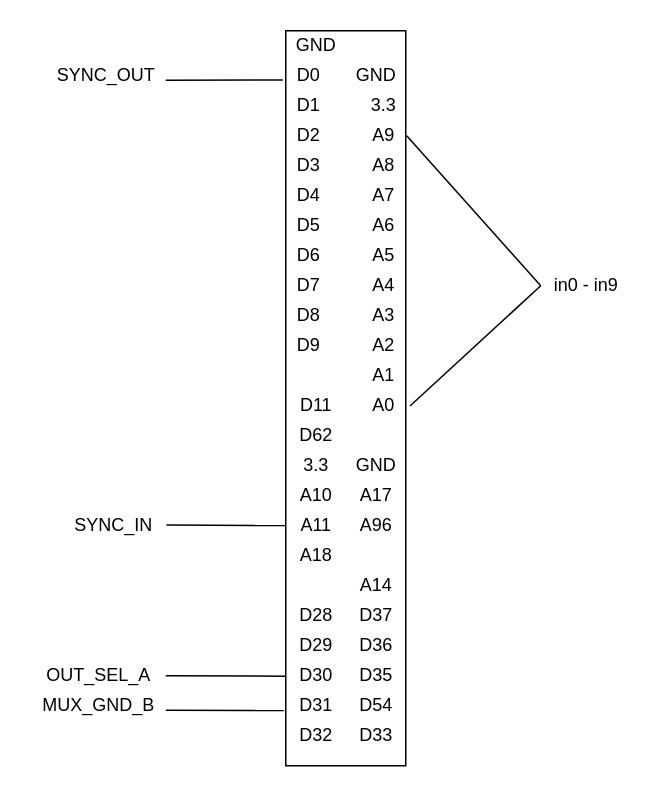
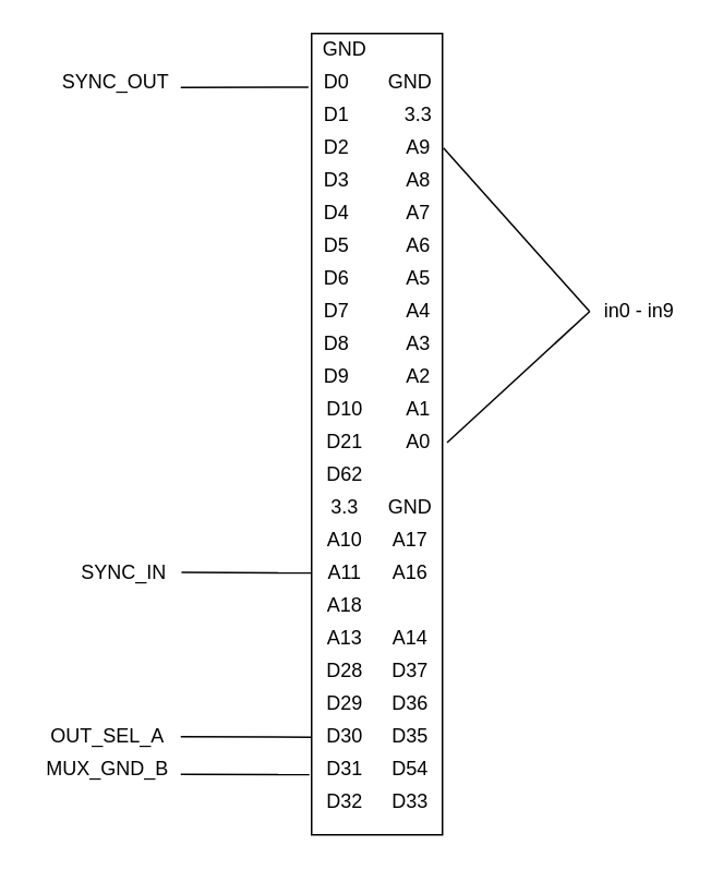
  <mxCell id="0" />
  <mxCell id="1" parent="0" />
  <mxCell id="2" value="" style="rounded=0;whiteSpace=wrap;html=1;" vertex="1" parent="1"><mxGeometry x="190" y="20" width="80" height="490" as="geometry" /></mxCell>
  <mxCell id="3" value="GND" style="text;html=1;align=center;verticalAlign=middle;resizable=0;points=[];autosize=1;" vertex="1" parent="1"><mxGeometry x="230" y="40" width="40" height="20" as="geometry" /></mxCell>
  <mxCell id="4" value="3.3" style="text;html=1;align=center;verticalAlign=middle;resizable=0;points=[];autosize=1;" vertex="1" parent="1"><mxGeometry x="240" y="60" width="30" height="20" as="geometry" /></mxCell>
  <mxCell id="5" value="A9" style="text;html=1;align=center;verticalAlign=middle;resizable=0;points=[];autosize=1;" vertex="1" parent="1"><mxGeometry x="240" y="80" width="30" height="20" as="geometry" /></mxCell>
  <mxCell id="6" value="A8" style="text;html=1;align=center;verticalAlign=middle;resizable=0;points=[];autosize=1;" vertex="1" parent="1"><mxGeometry x="240" y="100" width="30" height="20" as="geometry" /></mxCell>
  <mxCell id="7" value="A7" style="text;html=1;align=center;verticalAlign=middle;resizable=0;points=[];autosize=1;" vertex="1" parent="1"><mxGeometry x="240" y="120" width="30" height="20" as="geometry" /></mxCell>
  <mxCell id="8" value="A6" style="text;html=1;align=center;verticalAlign=middle;resizable=0;points=[];autosize=1;" vertex="1" parent="1"><mxGeometry x="240" y="140" width="30" height="20" as="geometry" /></mxCell>
  <mxCell id="9" value="A5" style="text;html=1;align=center;verticalAlign=middle;resizable=0;points=[];autosize=1;" vertex="1" parent="1"><mxGeometry x="240" y="160" width="30" height="20" as="geometry" /></mxCell>
  <mxCell id="10" value="A4" style="text;html=1;align=center;verticalAlign=middle;resizable=0;points=[];autosize=1;" vertex="1" parent="1"><mxGeometry x="240" y="180" width="30" height="20" as="geometry" /></mxCell>
  <mxCell id="11" value="A3" style="text;html=1;align=center;verticalAlign=middle;resizable=0;points=[];autosize=1;" vertex="1" parent="1"><mxGeometry x="240" y="200" width="30" height="20" as="geometry" /></mxCell>
  <mxCell id="12" value="A2" style="text;html=1;align=center;verticalAlign=middle;resizable=0;points=[];autosize=1;" vertex="1" parent="1"><mxGeometry x="240" y="220" width="30" height="20" as="geometry" /></mxCell>
  <mxCell id="13" value="A1" style="text;html=1;align=center;verticalAlign=middle;resizable=0;points=[];autosize=1;" vertex="1" parent="1"><mxGeometry x="240" y="240" width="30" height="20" as="geometry" /></mxCell>
  <mxCell id="14" value="A0" style="text;html=1;align=center;verticalAlign=middle;resizable=0;points=[];autosize=1;" vertex="1" parent="1"><mxGeometry x="240" y="260" width="30" height="20" as="geometry" /></mxCell>
  <mxCell id="15" value="GND" style="text;html=1;align=center;verticalAlign=middle;resizable=0;points=[];autosize=1;" vertex="1" parent="1"><mxGeometry x="230" y="300" width="40" height="20" as="geometry" /></mxCell>
  <mxCell id="16" value="A17" style="text;html=1;align=center;verticalAlign=middle;resizable=0;points=[];autosize=1;" vertex="1" parent="1"><mxGeometry x="230" y="320" width="40" height="20" as="geometry" /></mxCell>
- <mxCell id="17" value="A96" style="text;html=1;align=center;verticalAlign=middle;resizable=0;points=[];autosize=1;" vertex="1" parent="1"><mxGeometry x="230" y="340" width="40" height="20" as="geometry" /></mxCell>
+ <mxCell id="17" value="A16" style="text;html=1;align=center;verticalAlign=middle;resizable=0;points=[];autosize=1;" vertex="1" parent="1"><mxGeometry x="230" y="340" width="40" height="20" as="geometry" /></mxCell>
  <mxCell id="18" value="A14" style="text;html=1;align=center;verticalAlign=middle;resizable=0;points=[];autosize=1;" vertex="1" parent="1"><mxGeometry x="230" y="380" width="40" height="20" as="geometry" /></mxCell>
  <mxCell id="19" value="D37" style="text;html=1;align=center;verticalAlign=middle;resizable=0;points=[];autosize=1;" vertex="1" parent="1"><mxGeometry x="230" y="400" width="40" height="20" as="geometry" /></mxCell>
  <mxCell id="20" value="D36" style="text;html=1;align=center;verticalAlign=middle;resizable=0;points=[];autosize=1;" vertex="1" parent="1"><mxGeometry x="230" y="420" width="40" height="20" as="geometry" /></mxCell>
  <mxCell id="21" value="D35" style="text;html=1;align=center;verticalAlign=middle;resizable=0;points=[];autosize=1;" vertex="1" parent="1"><mxGeometry x="230" y="440" width="40" height="20" as="geometry" /></mxCell>
  <mxCell id="22" value="D54" style="text;html=1;align=center;verticalAlign=middle;resizable=0;points=[];autosize=1;" vertex="1" parent="1"><mxGeometry x="230" y="460" width="40" height="20" as="geometry" /></mxCell>
  <mxCell id="23" value="D33" style="text;html=1;align=center;verticalAlign=middle;resizable=0;points=[];autosize=1;" vertex="1" parent="1"><mxGeometry x="230" y="480" width="40" height="20" as="geometry" /></mxCell>
  <mxCell id="24" value="D32" style="text;html=1;align=center;verticalAlign=middle;resizable=0;points=[];autosize=1;" vertex="1" parent="1"><mxGeometry x="190" y="480" width="40" height="20" as="geometry" /></mxCell>
  <mxCell id="25" value="D31" style="text;html=1;align=center;verticalAlign=middle;resizable=0;points=[];autosize=1;" vertex="1" parent="1"><mxGeometry x="190" y="460" width="40" height="20" as="geometry" /></mxCell>
  <mxCell id="26" value="D30" style="text;html=1;align=center;verticalAlign=middle;resizable=0;points=[];autosize=1;" vertex="1" parent="1"><mxGeometry x="190" y="440" width="40" height="20" as="geometry" /></mxCell>
  <mxCell id="27" value="D29" style="text;html=1;align=center;verticalAlign=middle;resizable=0;points=[];autosize=1;" vertex="1" parent="1"><mxGeometry x="190" y="420" width="40" height="20" as="geometry" /></mxCell>
  <mxCell id="28" value="D28" style="text;html=1;align=center;verticalAlign=middle;resizable=0;points=[];autosize=1;" vertex="1" parent="1"><mxGeometry x="190" y="400" width="40" height="20" as="geometry" /></mxCell>
+ <mxCell id="29" value="A13" style="text;html=1;align=center;verticalAlign=middle;resizable=0;points=[];autosize=1;" vertex="1" parent="1"><mxGeometry x="190" y="380" width="40" height="20" as="geometry" /></mxCell>
  <mxCell id="30" value="A18" style="text;html=1;align=center;verticalAlign=middle;resizable=0;points=[];autosize=1;" vertex="1" parent="1"><mxGeometry x="190" y="360" width="40" height="20" as="geometry" /></mxCell>
  <mxCell id="31" value="A11" style="text;html=1;align=center;verticalAlign=middle;resizable=0;points=[];autosize=1;" vertex="1" parent="1"><mxGeometry x="190" y="340" width="40" height="20" as="geometry" /></mxCell>
  <mxCell id="32" value="A10" style="text;html=1;align=center;verticalAlign=middle;resizable=0;points=[];autosize=1;" vertex="1" parent="1"><mxGeometry x="190" y="320" width="40" height="20" as="geometry" /></mxCell>
  <mxCell id="33" value="3.3" style="text;html=1;align=center;verticalAlign=middle;resizable=0;points=[];autosize=1;" vertex="1" parent="1"><mxGeometry x="195" y="300" width="30" height="20" as="geometry" /></mxCell>
  <mxCell id="34" value="D62" style="text;html=1;align=center;verticalAlign=middle;resizable=0;points=[];autosize=1;" vertex="1" parent="1"><mxGeometry x="190" y="280" width="40" height="20" as="geometry" /></mxCell>
- <mxCell id="35" value="D11" style="text;html=1;align=center;verticalAlign=middle;resizable=0;points=[];autosize=1;" vertex="1" parent="1"><mxGeometry x="190" y="260" width="40" height="20" as="geometry" /></mxCell>
+ <mxCell id="35" value="D21" style="text;html=1;align=center;verticalAlign=middle;resizable=0;points=[];autosize=1;" vertex="1" parent="1"><mxGeometry x="190" y="260" width="40" height="20" as="geometry" /></mxCell>
+ <mxCell id="36" value="D10" style="text;html=1;align=center;verticalAlign=middle;resizable=0;points=[];autosize=1;" vertex="1" parent="1"><mxGeometry x="190" y="240" width="40" height="20" as="geometry" /></mxCell>
  <mxCell id="37" value="D9" style="text;html=1;align=center;verticalAlign=middle;resizable=0;points=[];autosize=1;" vertex="1" parent="1"><mxGeometry x="190" y="220" width="30" height="20" as="geometry" /></mxCell>
  <mxCell id="38" value="D8" style="text;html=1;align=center;verticalAlign=middle;resizable=0;points=[];autosize=1;" vertex="1" parent="1"><mxGeometry x="190" y="200" width="30" height="20" as="geometry" /></mxCell>
  <mxCell id="39" value="D7" style="text;html=1;align=center;verticalAlign=middle;resizable=0;points=[];autosize=1;" vertex="1" parent="1"><mxGeometry x="190" y="180" width="30" height="20" as="geometry" /></mxCell>
  <mxCell id="40" value="D6" style="text;html=1;align=center;verticalAlign=middle;resizable=0;points=[];autosize=1;" vertex="1" parent="1"><mxGeometry x="190" y="160" width="30" height="20" as="geometry" /></mxCell>
  <mxCell id="41" value="D5" style="text;html=1;align=center;verticalAlign=middle;resizable=0;points=[];autosize=1;" vertex="1" parent="1"><mxGeometry x="190" y="140" width="30" height="20" as="geometry" /></mxCell>
  <mxCell id="42" value="D4" style="text;html=1;align=center;verticalAlign=middle;resizable=0;points=[];autosize=1;" vertex="1" parent="1"><mxGeometry x="190" y="120" width="30" height="20" as="geometry" /></mxCell>
  <mxCell id="43" value="D3" style="text;html=1;align=center;verticalAlign=middle;resizable=0;points=[];autosize=1;" vertex="1" parent="1"><mxGeometry x="190" y="100" width="30" height="20" as="geometry" /></mxCell>
  <mxCell id="44" value="D2" style="text;html=1;align=center;verticalAlign=middle;resizable=0;points=[];autosize=1;" vertex="1" parent="1"><mxGeometry x="190" y="80" width="30" height="20" as="geometry" /></mxCell>
  <mxCell id="45" value="D1" style="text;html=1;align=center;verticalAlign=middle;resizable=0;points=[];autosize=1;" vertex="1" parent="1"><mxGeometry x="190" y="60" width="30" height="20" as="geometry" /></mxCell>
  <mxCell id="46" value="D0" style="text;html=1;align=center;verticalAlign=middle;resizable=0;points=[];autosize=1;" vertex="1" parent="1"><mxGeometry x="190" y="40" width="30" height="20" as="geometry" /></mxCell>
  <mxCell id="47" value="GND" style="text;html=1;align=center;verticalAlign=middle;resizable=0;points=[];autosize=1;" vertex="1" parent="1"><mxGeometry x="190" y="20" width="40" height="20" as="geometry" /></mxCell>
  <mxCell id="48" value="" style="endArrow=none;html=1;exitX=1.021;exitY=0.502;exitDx=0;exitDy=0;exitPerimeter=0;" edge="1" parent="1" source="5"><mxGeometry width="50" height="50" relative="1" as="geometry"><mxPoint x="240" y="180" as="sourcePoint" /><mxPoint x="360" y="190" as="targetPoint" /></mxGeometry></mxCell>
  <mxCell id="49" value="in0 - in9" style="text;html=1;align=center;verticalAlign=middle;resizable=0;points=[];autosize=1;" vertex="1" parent="1"><mxGeometry x="360" y="180" width="60" height="20" as="geometry" /></mxCell>
  <mxCell id="50" value="" style="endArrow=none;html=1;exitX=1.094;exitY=0.509;exitDx=0;exitDy=0;exitPerimeter=0;" edge="1" parent="1" source="14"><mxGeometry width="50" height="50" relative="1" as="geometry"><mxPoint x="280.63" y="100.04" as="sourcePoint" /><mxPoint x="360" y="190" as="targetPoint" /></mxGeometry></mxCell>
  <mxCell id="51" value="" style="endArrow=none;html=1;entryX=-0.012;entryY=0.516;entryDx=0;entryDy=0;entryPerimeter=0;" edge="1" parent="1" target="26"><mxGeometry width="50" height="50" relative="1" as="geometry"><mxPoint x="110" y="450" as="sourcePoint" /><mxPoint x="110" y="360" as="targetPoint" /></mxGeometry></mxCell>
  <mxCell id="52" value="" style="endArrow=none;html=1;entryX=-0.033;entryY=0.66;entryDx=0;entryDy=0;entryPerimeter=0;" edge="1" parent="1" target="25"><mxGeometry width="50" height="50" relative="1" as="geometry"><mxPoint x="110" y="473" as="sourcePoint" /><mxPoint x="199.52" y="460.32" as="targetPoint" /></mxGeometry></mxCell>
  <mxCell id="53" value="OUT_SEL_A" style="text;html=1;align=center;verticalAlign=middle;resizable=0;points=[];autosize=1;" vertex="1" parent="1"><mxGeometry x="20" y="440" width="90" height="20" as="geometry" /></mxCell>
  <mxCell id="54" value="MUX_GND_B" style="text;html=1;align=center;verticalAlign=middle;resizable=0;points=[];autosize=1;" vertex="1" parent="1"><mxGeometry x="20" y="460" width="90" height="20" as="geometry" /></mxCell>
  <mxCell id="55" value="" style="endArrow=none;html=1;entryX=-0.064;entryY=0.644;entryDx=0;entryDy=0;entryPerimeter=0;" edge="1" parent="1" target="46"><mxGeometry width="50" height="50" relative="1" as="geometry"><mxPoint x="110" y="53" as="sourcePoint" /><mxPoint x="180" y="52" as="targetPoint" /></mxGeometry></mxCell>
  <mxCell id="56" value="SYNC_OUT" style="text;html=1;align=center;verticalAlign=middle;resizable=0;points=[];autosize=1;" vertex="1" parent="1"><mxGeometry x="30" y="40" width="80" height="20" as="geometry" /></mxCell>
  <mxCell id="57" value="" style="endArrow=none;html=1;entryX=-0.012;entryY=0.516;entryDx=0;entryDy=0;entryPerimeter=0;" edge="1" parent="1"><mxGeometry width="50" height="50" relative="1" as="geometry"><mxPoint x="110.48" y="349.58" as="sourcePoint" /><mxPoint x="190" y="349.9" as="targetPoint" /></mxGeometry></mxCell>
  <mxCell id="58" value="SYNC_IN" style="text;html=1;align=center;verticalAlign=middle;resizable=0;points=[];autosize=1;" vertex="1" parent="1"><mxGeometry x="40" y="340" width="70" height="20" as="geometry" /></mxCell>
